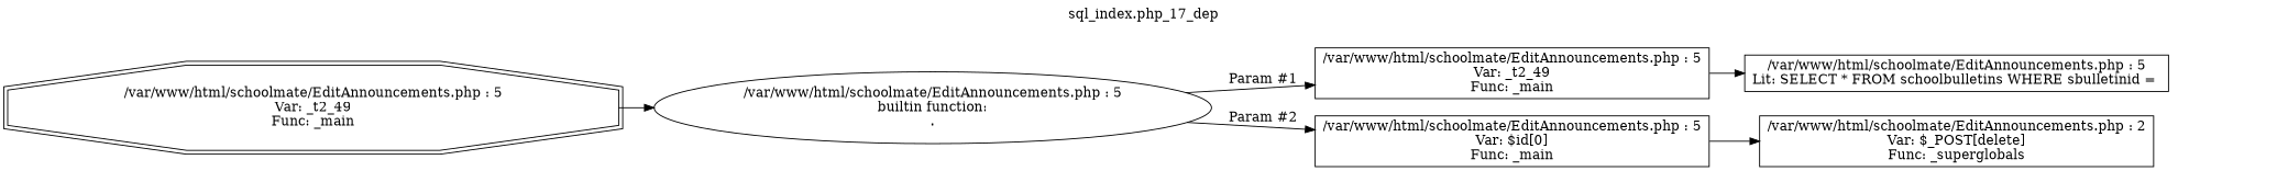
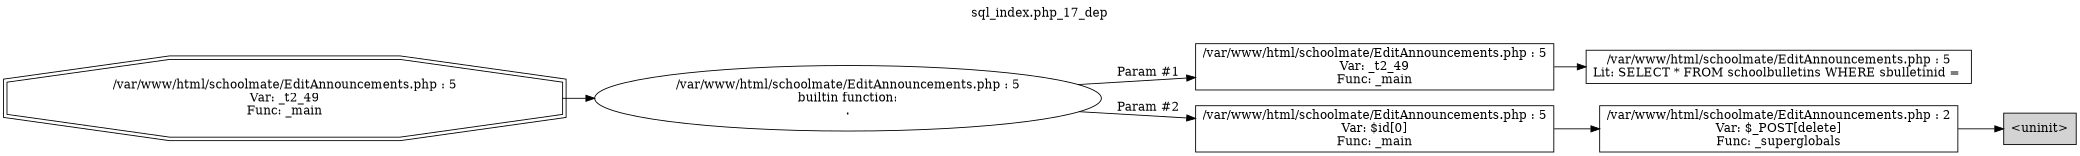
  digraph {
    label="sql_index.php_17_dep"
    labelloc=t
    rankdir=LR
    node [shape=box]
    n1 [label="/var/www/html/schoolmate/EditAnnouncements.php : 5\nVar: _t2_49\nFunc: _main\n" shape=doubleoctagon]
    n2 [label="/var/www/html/schoolmate/EditAnnouncements.php : 5\nbuiltin function:\n.\n" shape=ellipse]
    n3 [label="/var/www/html/schoolmate/EditAnnouncements.php : 5\nVar: _t2_49\nFunc: _main\n"]
    n4 [label="/var/www/html/schoolmate/EditAnnouncements.php : 5\nVar: $id[0]\nFunc: _main\n"]
    n5 [label="/var/www/html/schoolmate/EditAnnouncements.php : 5\nLit: SELECT * FROM schoolbulletins WHERE sbulletinid = \n"]
    n6 [label="/var/www/html/schoolmate/EditAnnouncements.php : 2\nVar: $_POST[delete]\nFunc: _superglobals\n"]
+   n7 [label="<uninit>" style=filled]
    n1 -> n2
    n2 -> n3 [label="Param #1"]
    n2 -> n4 [label="Param #2"]
    n3 -> n5
    n4 -> n6
+   n6 -> n7
  }
